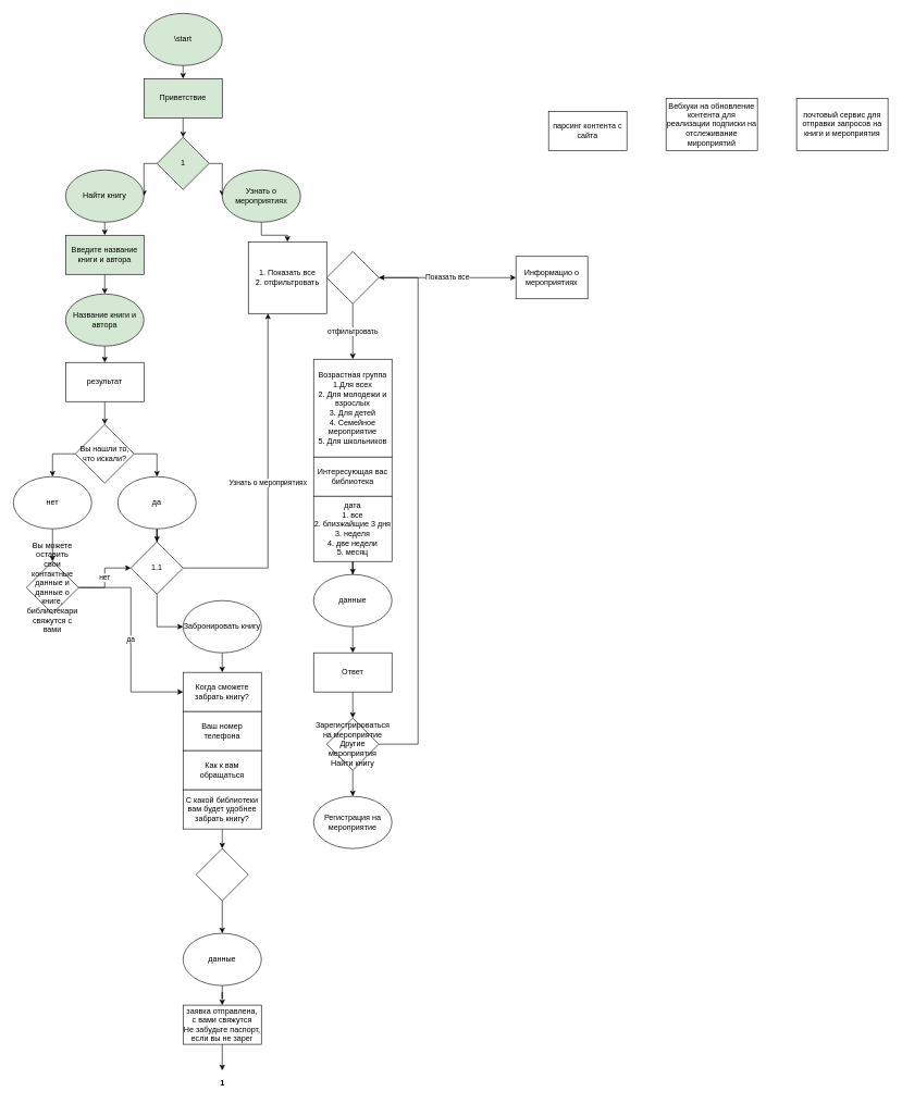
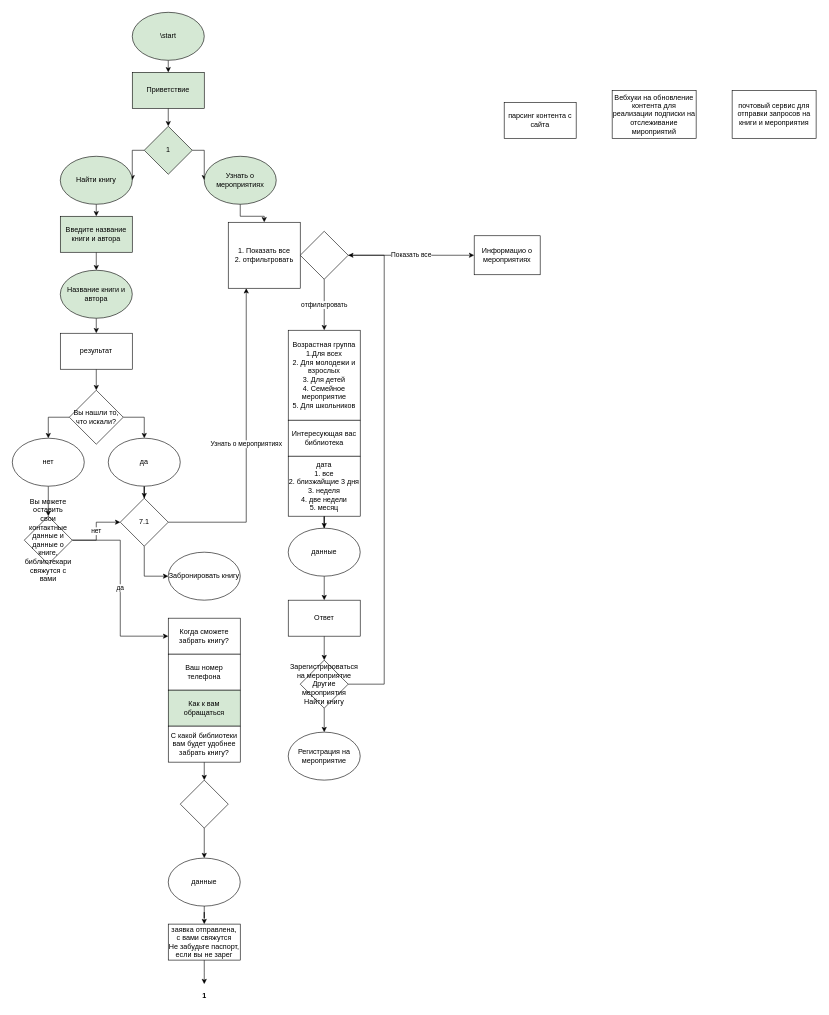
  <mxCell id="0" />
  <mxCell id="1" parent="0" />
  <mxCell id="2" style="edgeStyle=orthogonalEdgeStyle;rounded=0;orthogonalLoop=1;jettySize=auto;html=1;exitX=0;exitY=0.5;exitDx=0;exitDy=0;entryX=1;entryY=0.5;entryDx=0;entryDy=0;" parent="1" source="4" target="10" edge="1"><mxGeometry relative="1" as="geometry" /></mxCell>
  <mxCell id="3" style="edgeStyle=orthogonalEdgeStyle;rounded=0;orthogonalLoop=1;jettySize=auto;html=1;exitX=1;exitY=0.5;exitDx=0;exitDy=0;" parent="1" source="4" target="12" edge="1"><mxGeometry relative="1" as="geometry" /></mxCell>
  <mxCell id="4" value="1" style="rhombus;whiteSpace=wrap;html=1;fillColor=#D5E8D4;" parent="1" vertex="1"><mxGeometry x="240" y="210" width="80" height="80" as="geometry" /></mxCell>
  <mxCell id="5" style="edgeStyle=orthogonalEdgeStyle;rounded=0;orthogonalLoop=1;jettySize=auto;html=1;exitX=0.5;exitY=1;exitDx=0;exitDy=0;entryX=0.5;entryY=0;entryDx=0;entryDy=0;" parent="1" source="6" target="8" edge="1"><mxGeometry relative="1" as="geometry" /></mxCell>
  <mxCell id="6" value="\start" style="ellipse;whiteSpace=wrap;html=1;fillColor=#D5E8D4;" parent="1" vertex="1"><mxGeometry x="220" y="20" width="120" height="80" as="geometry" /></mxCell>
  <mxCell id="7" style="edgeStyle=orthogonalEdgeStyle;rounded=0;orthogonalLoop=1;jettySize=auto;html=1;exitX=0.5;exitY=1;exitDx=0;exitDy=0;entryX=0.5;entryY=0;entryDx=0;entryDy=0;" parent="1" source="8" target="4" edge="1"><mxGeometry relative="1" as="geometry" /></mxCell>
  <mxCell id="8" value="Приветствие" style="rounded=0;whiteSpace=wrap;html=1;fillColor=#D5E8D4;" parent="1" vertex="1"><mxGeometry x="220" y="120" width="120" height="60" as="geometry" /></mxCell>
  <mxCell id="9" style="edgeStyle=orthogonalEdgeStyle;rounded=0;orthogonalLoop=1;jettySize=auto;html=1;exitX=0.5;exitY=1;exitDx=0;exitDy=0;entryX=0.5;entryY=0;entryDx=0;entryDy=0;" parent="1" source="10" target="16" edge="1"><mxGeometry relative="1" as="geometry" /></mxCell>
  <mxCell id="10" value="Найти книгу" style="ellipse;whiteSpace=wrap;html=1;fillColor=#D5E8D4;" parent="1" vertex="1"><mxGeometry x="100" y="260" width="120" height="80" as="geometry" /></mxCell>
  <mxCell id="11" style="edgeStyle=orthogonalEdgeStyle;rounded=0;orthogonalLoop=1;jettySize=auto;html=1;exitX=0.5;exitY=1;exitDx=0;exitDy=0;entryX=0.5;entryY=0;entryDx=0;entryDy=0;" parent="1" source="12" target="14" edge="1"><mxGeometry relative="1" as="geometry" /></mxCell>
  <mxCell id="12" value="Узнать о мероприятиях" style="ellipse;whiteSpace=wrap;html=1;fillColor=#D5E8D4;" parent="1" vertex="1"><mxGeometry x="340" y="260" width="120" height="80" as="geometry" /></mxCell>
  <mxCell id="13" style="edgeStyle=orthogonalEdgeStyle;rounded=0;orthogonalLoop=1;jettySize=auto;html=1;exitX=1;exitY=0.5;exitDx=0;exitDy=0;entryX=0;entryY=0.5;entryDx=0;entryDy=0;" parent="1" source="14" target="35" edge="1"><mxGeometry relative="1" as="geometry" /></mxCell>
  <mxCell id="14" value="1. Показать все&lt;br&gt;2. отфильтровать" style="rounded=0;whiteSpace=wrap;html=1;" parent="1" vertex="1"><mxGeometry x="380" y="370" width="120" height="110" as="geometry" /></mxCell>
  <mxCell id="15" style="edgeStyle=orthogonalEdgeStyle;rounded=0;orthogonalLoop=1;jettySize=auto;html=1;exitX=0.5;exitY=1;exitDx=0;exitDy=0;entryX=0.5;entryY=0;entryDx=0;entryDy=0;" parent="1" source="16" target="18" edge="1"><mxGeometry relative="1" as="geometry" /></mxCell>
  <mxCell id="16" value="Введите название книги и автора" style="rounded=0;whiteSpace=wrap;html=1;fillColor=#D5E8D4;" parent="1" vertex="1"><mxGeometry x="100" y="360" width="120" height="60" as="geometry" /></mxCell>
  <mxCell id="17" style="edgeStyle=orthogonalEdgeStyle;rounded=0;orthogonalLoop=1;jettySize=auto;html=1;exitX=0.5;exitY=1;exitDx=0;exitDy=0;entryX=0.5;entryY=0;entryDx=0;entryDy=0;" parent="1" source="18" target="20" edge="1"><mxGeometry relative="1" as="geometry" /></mxCell>
  <mxCell id="18" value="Название книги и автора" style="ellipse;whiteSpace=wrap;html=1;fillColor=#D5E8D4;" parent="1" vertex="1"><mxGeometry x="100" y="450" width="120" height="80" as="geometry" /></mxCell>
  <mxCell id="19" style="edgeStyle=orthogonalEdgeStyle;rounded=0;orthogonalLoop=1;jettySize=auto;html=1;exitX=0.5;exitY=1;exitDx=0;exitDy=0;entryX=0.5;entryY=0;entryDx=0;entryDy=0;" parent="1" source="20" target="23" edge="1"><mxGeometry relative="1" as="geometry" /></mxCell>
  <mxCell id="20" value="результат" style="rounded=0;whiteSpace=wrap;html=1;" parent="1" vertex="1"><mxGeometry x="100" y="555" width="120" height="60" as="geometry" /></mxCell>
  <mxCell id="21" style="edgeStyle=orthogonalEdgeStyle;rounded=0;orthogonalLoop=1;jettySize=auto;html=1;exitX=0;exitY=0.5;exitDx=0;exitDy=0;entryX=0.5;entryY=0;entryDx=0;entryDy=0;" parent="1" source="23" target="25" edge="1"><mxGeometry relative="1" as="geometry" /></mxCell>
  <mxCell id="22" style="edgeStyle=orthogonalEdgeStyle;rounded=0;orthogonalLoop=1;jettySize=auto;html=1;exitX=1;exitY=0.5;exitDx=0;exitDy=0;entryX=0.5;entryY=0;entryDx=0;entryDy=0;" parent="1" source="23" target="27" edge="1"><mxGeometry relative="1" as="geometry" /></mxCell>
  <mxCell id="23" value="Вы нашли то, что искали?" style="rhombus;whiteSpace=wrap;html=1;" parent="1" vertex="1"><mxGeometry x="115" y="650" width="90" height="90" as="geometry" /></mxCell>
  <mxCell id="24" style="edgeStyle=orthogonalEdgeStyle;rounded=0;orthogonalLoop=1;jettySize=auto;html=1;entryX=0.5;entryY=0;entryDx=0;entryDy=0;" parent="1" source="25" edge="1"><mxGeometry relative="1" as="geometry"><mxPoint x="80" y="860" as="targetPoint" /></mxGeometry></mxCell>
  <mxCell id="25" value="нет" style="ellipse;whiteSpace=wrap;html=1;" parent="1" vertex="1"><mxGeometry x="20" y="730" width="120" height="80" as="geometry" /></mxCell>
  <mxCell id="26" style="edgeStyle=orthogonalEdgeStyle;rounded=0;orthogonalLoop=1;jettySize=auto;html=1;exitX=0.5;exitY=1;exitDx=0;exitDy=0;" parent="1" source="27" target="30" edge="1"><mxGeometry relative="1" as="geometry" /></mxCell>
  <mxCell id="27" value="да" style="ellipse;whiteSpace=wrap;html=1;" parent="1" vertex="1"><mxGeometry x="180" y="730" width="120" height="80" as="geometry" /></mxCell>
  <mxCell id="28" value="Узнать о мероприятиях" style="edgeStyle=orthogonalEdgeStyle;rounded=0;orthogonalLoop=1;jettySize=auto;html=1;entryX=0.25;entryY=1;entryDx=0;entryDy=0;" parent="1" source="30" target="14" edge="1"><mxGeometry relative="1" as="geometry" /></mxCell>
  <mxCell id="29" style="edgeStyle=orthogonalEdgeStyle;rounded=0;orthogonalLoop=1;jettySize=auto;html=1;exitX=0.5;exitY=1;exitDx=0;exitDy=0;entryX=0;entryY=0.5;entryDx=0;entryDy=0;" parent="1" source="30" target="32" edge="1"><mxGeometry relative="1" as="geometry" /></mxCell>
- <mxCell id="30" value="1.1" style="rhombus;whiteSpace=wrap;html=1;" parent="1" vertex="1"><mxGeometry x="200" y="830" width="80" height="80" as="geometry" /></mxCell>
- <mxCell id="31" style="edgeStyle=orthogonalEdgeStyle;rounded=0;orthogonalLoop=1;jettySize=auto;html=1;exitX=0.5;exitY=1;exitDx=0;exitDy=0;entryX=0.5;entryY=0;entryDx=0;entryDy=0;" parent="1" source="32" target="36" edge="1"><mxGeometry relative="1" as="geometry" /></mxCell>
+ <mxCell id="30" value="7.1" style="rhombus;whiteSpace=wrap;html=1;" parent="1" vertex="1"><mxGeometry x="200" y="830" width="80" height="80" as="geometry" /></mxCell>
  <mxCell id="32" value="Забронировать книгу" style="ellipse;whiteSpace=wrap;html=1;" parent="1" vertex="1"><mxGeometry x="280" y="920" width="120" height="80" as="geometry" /></mxCell>
  <mxCell id="33" value="Показать все" style="edgeStyle=orthogonalEdgeStyle;rounded=0;orthogonalLoop=1;jettySize=auto;html=1;entryX=0;entryY=0.5;entryDx=0;entryDy=0;" edge="1" parent="1" source="35" target="54"><mxGeometry relative="1" as="geometry" /></mxCell>
  <mxCell id="34" value="отфильтровать" style="edgeStyle=orthogonalEdgeStyle;rounded=0;orthogonalLoop=1;jettySize=auto;html=1;entryX=0.5;entryY=0;entryDx=0;entryDy=0;" edge="1" parent="1" source="35" target="55"><mxGeometry relative="1" as="geometry" /></mxCell>
  <mxCell id="35" value="" style="rhombus;whiteSpace=wrap;html=1;" parent="1" vertex="1"><mxGeometry x="500" y="385" width="80" height="80" as="geometry" /></mxCell>
  <mxCell id="36" value="Когда сможете забрать книгу?" style="rounded=0;whiteSpace=wrap;html=1;" parent="1" vertex="1"><mxGeometry x="280" y="1030" width="120" height="60" as="geometry" /></mxCell>
  <mxCell id="37" value="Ваш номер телефона" style="rounded=0;whiteSpace=wrap;html=1;" parent="1" vertex="1"><mxGeometry x="280" y="1090" width="120" height="60" as="geometry" /></mxCell>
- <mxCell id="38" value="Как к вам обращаться" style="rounded=0;whiteSpace=wrap;html=1;" parent="1" vertex="1"><mxGeometry x="280" y="1150" width="120" height="60" as="geometry" /></mxCell>
+ <mxCell id="38" value="Как к вам обращаться" style="rounded=0;whiteSpace=wrap;html=1;fillColor=#d5e8d4;" parent="1" vertex="1"><mxGeometry x="280" y="1150" width="120" height="60" as="geometry" /></mxCell>
  <mxCell id="39" style="edgeStyle=orthogonalEdgeStyle;rounded=0;orthogonalLoop=1;jettySize=auto;html=1;entryX=0.5;entryY=0;entryDx=0;entryDy=0;" parent="1" source="40" target="42" edge="1"><mxGeometry relative="1" as="geometry" /></mxCell>
  <mxCell id="40" value="данные" style="ellipse;whiteSpace=wrap;html=1;" parent="1" vertex="1"><mxGeometry x="280" y="1430" width="120" height="80" as="geometry" /></mxCell>
  <mxCell id="41" style="edgeStyle=orthogonalEdgeStyle;rounded=0;orthogonalLoop=1;jettySize=auto;html=1;exitX=0.5;exitY=1;exitDx=0;exitDy=0;" parent="1" source="42" edge="1"><mxGeometry relative="1" as="geometry"><mxPoint x="340" y="1640" as="targetPoint" /></mxGeometry></mxCell>
  <mxCell id="42" value="заявка отправлена, с вами свяжутся&lt;br&gt;Не забудьте паспорт, если вы не зарег" style="rounded=0;whiteSpace=wrap;html=1;" parent="1" vertex="1"><mxGeometry x="280" y="1540" width="120" height="60" as="geometry" /></mxCell>
  <mxCell id="43" value="&lt;b&gt;1&lt;/b&gt;" style="text;html=1;align=center;verticalAlign=middle;resizable=0;points=[];autosize=1;" parent="1" vertex="1"><mxGeometry x="330" y="1650" width="20" height="20" as="geometry" /></mxCell>
  <mxCell id="44" style="edgeStyle=orthogonalEdgeStyle;rounded=0;orthogonalLoop=1;jettySize=auto;html=1;exitX=0.5;exitY=1;exitDx=0;exitDy=0;entryX=0.5;entryY=0;entryDx=0;entryDy=0;" parent="1" source="45" target="47" edge="1"><mxGeometry relative="1" as="geometry" /></mxCell>
  <mxCell id="45" value="С какой библиотеки вам будет удобнее забрать книгу?" style="rounded=0;whiteSpace=wrap;html=1;" parent="1" vertex="1"><mxGeometry x="280" y="1210" width="120" height="60" as="geometry" /></mxCell>
  <mxCell id="46" style="edgeStyle=orthogonalEdgeStyle;rounded=0;orthogonalLoop=1;jettySize=auto;html=1;exitX=0.5;exitY=1;exitDx=0;exitDy=0;entryX=0.5;entryY=0;entryDx=0;entryDy=0;" parent="1" source="47" target="40" edge="1"><mxGeometry relative="1" as="geometry" /></mxCell>
  <mxCell id="47" value="" style="rhombus;whiteSpace=wrap;html=1;" parent="1" vertex="1"><mxGeometry x="300" y="1300" width="80" height="80" as="geometry" /></mxCell>
  <mxCell id="48" value="да" style="edgeStyle=orthogonalEdgeStyle;rounded=0;orthogonalLoop=1;jettySize=auto;html=1;entryX=0;entryY=0.5;entryDx=0;entryDy=0;" parent="1" source="50" target="36" edge="1"><mxGeometry relative="1" as="geometry" /></mxCell>
  <mxCell id="49" value="нет" style="edgeStyle=orthogonalEdgeStyle;rounded=0;orthogonalLoop=1;jettySize=auto;html=1;entryX=0;entryY=0.5;entryDx=0;entryDy=0;" parent="1" source="50" target="30" edge="1"><mxGeometry relative="1" as="geometry"><mxPoint x="0" y="580" as="targetPoint" /></mxGeometry></mxCell>
  <mxCell id="50" value="Вы можете оставить свои контактные данные и данные о книге, библиотекари свяжутся с вами" style="rhombus;whiteSpace=wrap;html=1;" parent="1" vertex="1"><mxGeometry x="40" y="860" width="80" height="80" as="geometry" /></mxCell>
  <mxCell id="51" value="парсинг контента с сайта" style="rounded=0;whiteSpace=wrap;html=1;" parent="1" vertex="1"><mxGeometry x="840" y="170" width="120" height="60" as="geometry" /></mxCell>
  <mxCell id="52" value="Вебхуки на обновление контента для реализации подписки на отслеживание мироприятий" style="rounded=0;whiteSpace=wrap;html=1;" parent="1" vertex="1"><mxGeometry x="1020" y="150" width="140" height="80" as="geometry" /></mxCell>
  <mxCell id="53" value="почтовый сервис для отправки запросов на книги и мероприятия" style="rounded=0;whiteSpace=wrap;html=1;" parent="1" vertex="1"><mxGeometry x="1220" y="150" width="140" height="80" as="geometry" /></mxCell>
  <mxCell id="54" value="Информацио о мероприятиях" style="rounded=0;whiteSpace=wrap;html=1;" vertex="1" parent="1"><mxGeometry x="790" y="392.5" width="110" height="65" as="geometry" /></mxCell>
  <mxCell id="55" value="Возрастная группа&lt;br&gt;1.Для всех&lt;br&gt;2. Для молодежи и взрослых&lt;br&gt;3. Для детей&lt;br&gt;4. Семейное мероприятие&lt;br&gt;5. Для школьников&lt;br&gt;" style="rounded=0;whiteSpace=wrap;html=1;" vertex="1" parent="1"><mxGeometry x="480" y="550" width="120" height="150" as="geometry" /></mxCell>
  <mxCell id="56" style="edgeStyle=orthogonalEdgeStyle;rounded=0;orthogonalLoop=1;jettySize=auto;html=1;exitX=0.5;exitY=1;exitDx=0;exitDy=0;" edge="1" parent="1"><mxGeometry relative="1" as="geometry"><mxPoint x="540" y="785" as="sourcePoint" /><mxPoint x="540" y="785" as="targetPoint" /></mxGeometry></mxCell>
  <mxCell id="57" value="Интересующая вас библиотека" style="rounded=0;whiteSpace=wrap;html=1;" vertex="1" parent="1"><mxGeometry x="480" y="700" width="120" height="60" as="geometry" /></mxCell>
  <mxCell id="58" style="edgeStyle=orthogonalEdgeStyle;rounded=0;orthogonalLoop=1;jettySize=auto;html=1;" edge="1" parent="1" source="59" target="61"><mxGeometry relative="1" as="geometry" /></mxCell>
  <mxCell id="59" value="дата&lt;br&gt;1. все&lt;br&gt;2. близжайщие 3 дня&lt;br&gt;3. неделя&lt;br&gt;4. две недели&lt;br&gt;5. месяц" style="rounded=0;whiteSpace=wrap;html=1;" vertex="1" parent="1"><mxGeometry x="480" y="760" width="120" height="100" as="geometry" /></mxCell>
  <mxCell id="60" style="edgeStyle=orthogonalEdgeStyle;rounded=0;orthogonalLoop=1;jettySize=auto;html=1;" edge="1" parent="1" source="61" target="63"><mxGeometry relative="1" as="geometry" /></mxCell>
  <mxCell id="61" value="данные" style="ellipse;whiteSpace=wrap;html=1;" vertex="1" parent="1"><mxGeometry x="480" y="880" width="120" height="80" as="geometry" /></mxCell>
  <mxCell id="62" style="edgeStyle=orthogonalEdgeStyle;rounded=0;orthogonalLoop=1;jettySize=auto;html=1;entryX=0.5;entryY=0;entryDx=0;entryDy=0;" edge="1" parent="1" source="63" target="66"><mxGeometry relative="1" as="geometry" /></mxCell>
  <mxCell id="63" value="Ответ" style="rounded=0;whiteSpace=wrap;html=1;" vertex="1" parent="1"><mxGeometry x="480" y="1000" width="120" height="60" as="geometry" /></mxCell>
  <mxCell id="64" style="edgeStyle=orthogonalEdgeStyle;rounded=0;orthogonalLoop=1;jettySize=auto;html=1;" edge="1" parent="1" source="66" target="35"><mxGeometry relative="1" as="geometry"><Array as="points"><mxPoint x="640" y="1140" /><mxPoint x="640" y="425" /></Array></mxGeometry></mxCell>
  <mxCell id="65" style="edgeStyle=orthogonalEdgeStyle;rounded=0;orthogonalLoop=1;jettySize=auto;html=1;entryX=0.5;entryY=0;entryDx=0;entryDy=0;" edge="1" parent="1" source="66" target="67"><mxGeometry relative="1" as="geometry" /></mxCell>
  <mxCell id="66" value="Зарегистрироваться на мероприятие&lt;br&gt;Другие мероприятия&lt;br&gt;Найти книгу&lt;br&gt;" style="rhombus;whiteSpace=wrap;html=1;" vertex="1" parent="1"><mxGeometry x="500" y="1100" width="80" height="80" as="geometry" /></mxCell>
  <mxCell id="67" value="Регистрация на мероприятие" style="ellipse;whiteSpace=wrap;html=1;" vertex="1" parent="1"><mxGeometry x="480" y="1220" width="120" height="80" as="geometry" /></mxCell>
